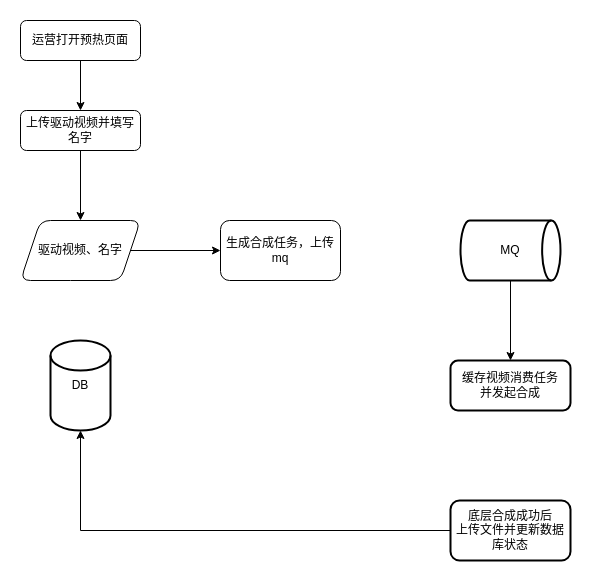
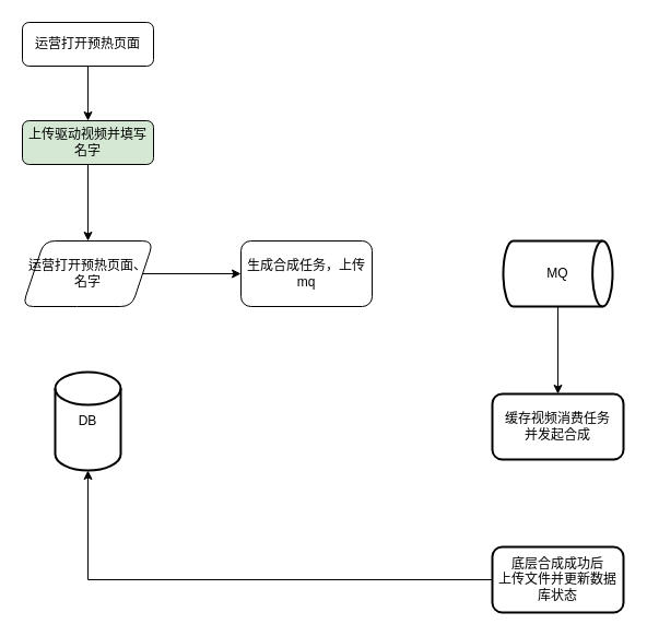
  <mxCell id="0" />
  <mxCell id="1" parent="0" />
  <mxCell id="2" value="" style="edgeStyle=orthogonalEdgeStyle;rounded=0;orthogonalLoop=1;jettySize=auto;html=1;" edge="1" parent="1" source="3" target="5"><mxGeometry relative="1" as="geometry" /></mxCell>
  <mxCell id="3" value="运营打开预热页面" style="rounded=1;whiteSpace=wrap;html=1;fontSize=12;glass=0;strokeWidth=1;shadow=0;" parent="1" vertex="1"><mxGeometry x="20" y="20" width="120" height="40" as="geometry" /></mxCell>
  <mxCell id="4" value="" style="edgeStyle=orthogonalEdgeStyle;rounded=0;orthogonalLoop=1;jettySize=auto;html=1;" edge="1" parent="1" source="5" target="7"><mxGeometry relative="1" as="geometry" /></mxCell>
- <mxCell id="5" value="上传驱动视频并填写名字" style="rounded=1;whiteSpace=wrap;html=1;fontSize=12;glass=0;strokeWidth=1;shadow=0;" vertex="1" parent="1"><mxGeometry x="20" y="110" width="120" height="40" as="geometry" /></mxCell>
+ <mxCell id="5" value="上传驱动视频并填写名字" style="rounded=1;whiteSpace=wrap;html=1;fontSize=12;glass=0;strokeWidth=1;shadow=0;fillColor=#d5e8d4;" vertex="1" parent="1"><mxGeometry x="20" y="110" width="120" height="40" as="geometry" /></mxCell>
  <mxCell id="6" value="" style="edgeStyle=orthogonalEdgeStyle;rounded=0;orthogonalLoop=1;jettySize=auto;html=1;" edge="1" parent="1" source="7" target="9"><mxGeometry relative="1" as="geometry" /></mxCell>
- <mxCell id="7" value="驱动视频、名字" style="shape=parallelogram;perimeter=parallelogramPerimeter;whiteSpace=wrap;html=1;fixedSize=1;rounded=1;glass=0;strokeWidth=1;shadow=0;" vertex="1" parent="1"><mxGeometry x="20" y="220" width="120" height="60" as="geometry" /></mxCell>
+ <mxCell id="7" value="运营打开预热页面、名字" style="shape=parallelogram;perimeter=parallelogramPerimeter;whiteSpace=wrap;html=1;fixedSize=1;rounded=1;glass=0;strokeWidth=1;shadow=0;" vertex="1" parent="1"><mxGeometry x="20" y="220" width="120" height="60" as="geometry" /></mxCell>
  <mxCell id="8" value="DB" style="strokeWidth=2;html=1;shape=mxgraph.flowchart.database;whiteSpace=wrap;" vertex="1" parent="1"><mxGeometry x="50" y="340" width="60" height="90" as="geometry" /></mxCell>
  <mxCell id="9" value="生成合成任务，上传mq" style="rounded=1;whiteSpace=wrap;html=1;glass=0;strokeWidth=1;shadow=0;" vertex="1" parent="1"><mxGeometry x="220" y="220" width="120" height="60" as="geometry" /></mxCell>
  <mxCell id="10" value="" style="edgeStyle=orthogonalEdgeStyle;rounded=0;orthogonalLoop=1;jettySize=auto;html=1;" edge="1" parent="1" source="11" target="12"><mxGeometry relative="1" as="geometry" /></mxCell>
  <mxCell id="11" value="MQ" style="strokeWidth=2;html=1;shape=mxgraph.flowchart.direct_data;whiteSpace=wrap;" vertex="1" parent="1"><mxGeometry x="460" y="220" width="100" height="60" as="geometry" /></mxCell>
- <mxCell id="12" value="缓存视频消费任务&lt;br&gt;并发起合成" style="rounded=1;whiteSpace=wrap;html=1;strokeWidth=2;" vertex="1" parent="1"><mxGeometry x="450" y="360" width="120" height="50" as="geometry" /></mxCell>
+ <mxCell id="12" value="缓存视频消费任务&lt;br&gt;并发起合成" style="rounded=1;whiteSpace=wrap;html=1;strokeWidth=2;" vertex="1" parent="1"><mxGeometry x="450" y="360" width="120" height="60" as="geometry" /></mxCell>
  <mxCell id="13" style="edgeStyle=orthogonalEdgeStyle;rounded=0;orthogonalLoop=1;jettySize=auto;html=1;" edge="1" parent="1" source="14" target="8"><mxGeometry relative="1" as="geometry" /></mxCell>
  <mxCell id="14" value="底层合成成功后&lt;br&gt;上传文件并更新数据库状态" style="rounded=1;whiteSpace=wrap;html=1;strokeWidth=2;" vertex="1" parent="1"><mxGeometry x="450" y="500" width="120" height="60" as="geometry" /></mxCell>
